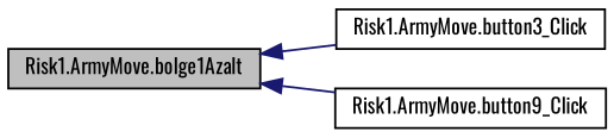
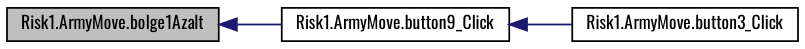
  digraph {
    fontname=Oswald
    rankdir=LR
    node [color=black fontname=Oswald fontsize=10 shape=record]
    edge [color=midnightblue dir=back fontname=Oswald fontsize=10 labelfontname=FreeSans labelfontsize=10 style=solid]
    n1 [fillcolor=grey75 fontcolor=black height=0.2 label="Risk1.ArmyMove.bolge1Azalt" style=filled width=0.4]
    n2 [height=0.2 label="Risk1.ArmyMove.button3_Click" width=0.4]
    n3 [height=0.2 label="Risk1.ArmyMove.button9_Click" width=0.4]
-   n1 -> n2
+   n3 -> n2
    n1 -> n3
  }
